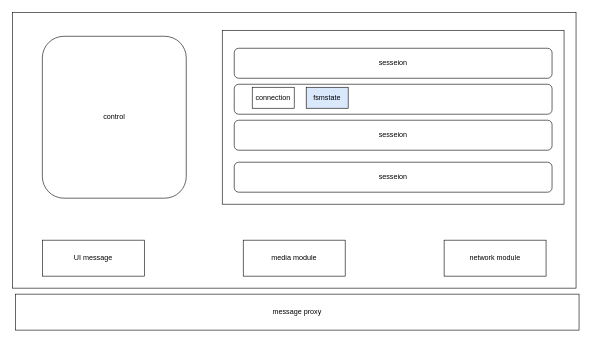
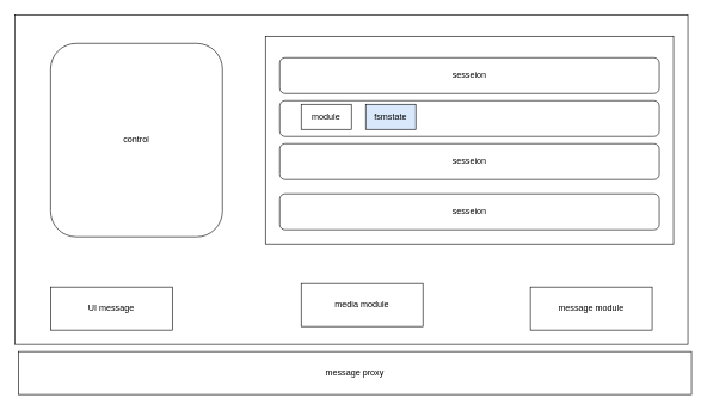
  <mxCell id="0" />
  <mxCell id="1" parent="0" />
  <mxCell id="2" value="" style="rounded=0;whiteSpace=wrap;html=1;" vertex="1" parent="1"><mxGeometry x="20" y="20" width="940" height="460" as="geometry" /></mxCell>
  <mxCell id="3" value="message proxy" style="rounded=0;whiteSpace=wrap;html=1;" vertex="1" parent="1"><mxGeometry x="25" y="490" width="940" height="60" as="geometry" /></mxCell>
  <mxCell id="4" value="UI message" style="rounded=0;whiteSpace=wrap;html=1;" vertex="1" parent="1"><mxGeometry x="70" y="400" width="170" height="60" as="geometry" /></mxCell>
- <mxCell id="5" value="media module" style="rounded=0;whiteSpace=wrap;html=1;" vertex="1" parent="1"><mxGeometry x="405" y="400" width="170" height="60" as="geometry" /></mxCell>
- <mxCell id="6" value="network module" style="rounded=0;whiteSpace=wrap;html=1;" vertex="1" parent="1"><mxGeometry x="740" y="400" width="170" height="60" as="geometry" /></mxCell>
+ <mxCell id="5" value="media module" style="rounded=0;whiteSpace=wrap;html=1;" vertex="1" parent="1"><mxGeometry x="420" y="395" width="170" height="60" as="geometry" /></mxCell>
+ <mxCell id="6" value="message module" style="rounded=0;whiteSpace=wrap;html=1;" vertex="1" parent="1"><mxGeometry x="740" y="400" width="170" height="60" as="geometry" /></mxCell>
  <mxCell id="7" value="" style="rounded=0;whiteSpace=wrap;html=1;" vertex="1" parent="1"><mxGeometry x="370" y="50" width="570" height="290" as="geometry" /></mxCell>
  <mxCell id="8" value="control" style="rounded=1;whiteSpace=wrap;html=1;" vertex="1" parent="1"><mxGeometry x="70" y="60" width="240" height="270" as="geometry" /></mxCell>
  <mxCell id="9" value="sesseion" style="rounded=1;whiteSpace=wrap;html=1;" vertex="1" parent="1"><mxGeometry x="390" y="80" width="530" height="50" as="geometry" /></mxCell>
  <mxCell id="10" value="" style="rounded=1;whiteSpace=wrap;html=1;" vertex="1" parent="1"><mxGeometry x="390" y="140" width="530" height="50" as="geometry" /></mxCell>
  <mxCell id="11" value="sesseion" style="rounded=1;whiteSpace=wrap;html=1;" vertex="1" parent="1"><mxGeometry x="390" y="200" width="530" height="50" as="geometry" /></mxCell>
  <mxCell id="12" value="sesseion" style="rounded=1;whiteSpace=wrap;html=1;" vertex="1" parent="1"><mxGeometry x="390" y="270" width="530" height="50" as="geometry" /></mxCell>
- <mxCell id="13" value="connection" style="rounded=0;whiteSpace=wrap;html=1;" vertex="1" parent="1"><mxGeometry x="420" y="145" width="70" height="35" as="geometry" /></mxCell>
+ <mxCell id="13" value="module" style="rounded=0;whiteSpace=wrap;html=1;" vertex="1" parent="1"><mxGeometry x="420" y="145" width="70" height="35" as="geometry" /></mxCell>
  <mxCell id="14" value="fsmstate" style="rounded=0;whiteSpace=wrap;html=1;fillColor=#dae8fc;" vertex="1" parent="1"><mxGeometry x="510" y="145" width="70" height="35" as="geometry" /></mxCell>
